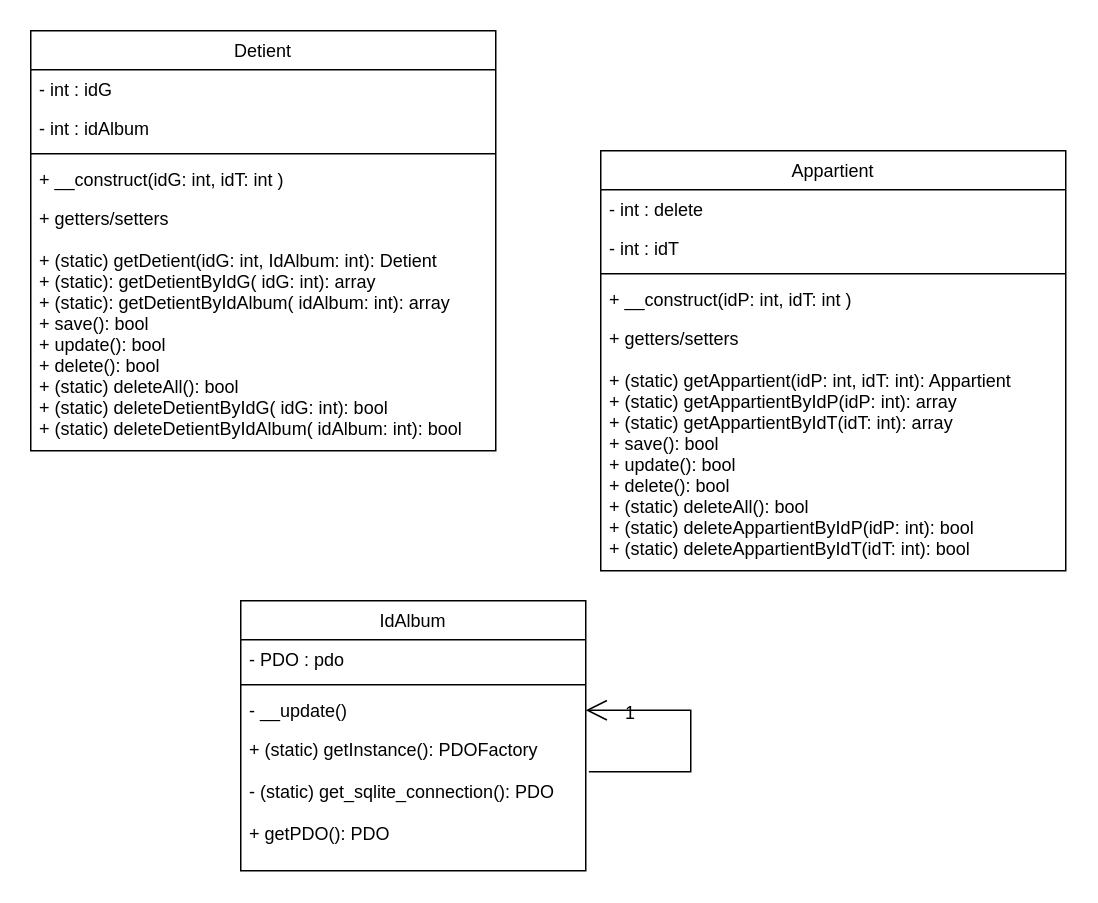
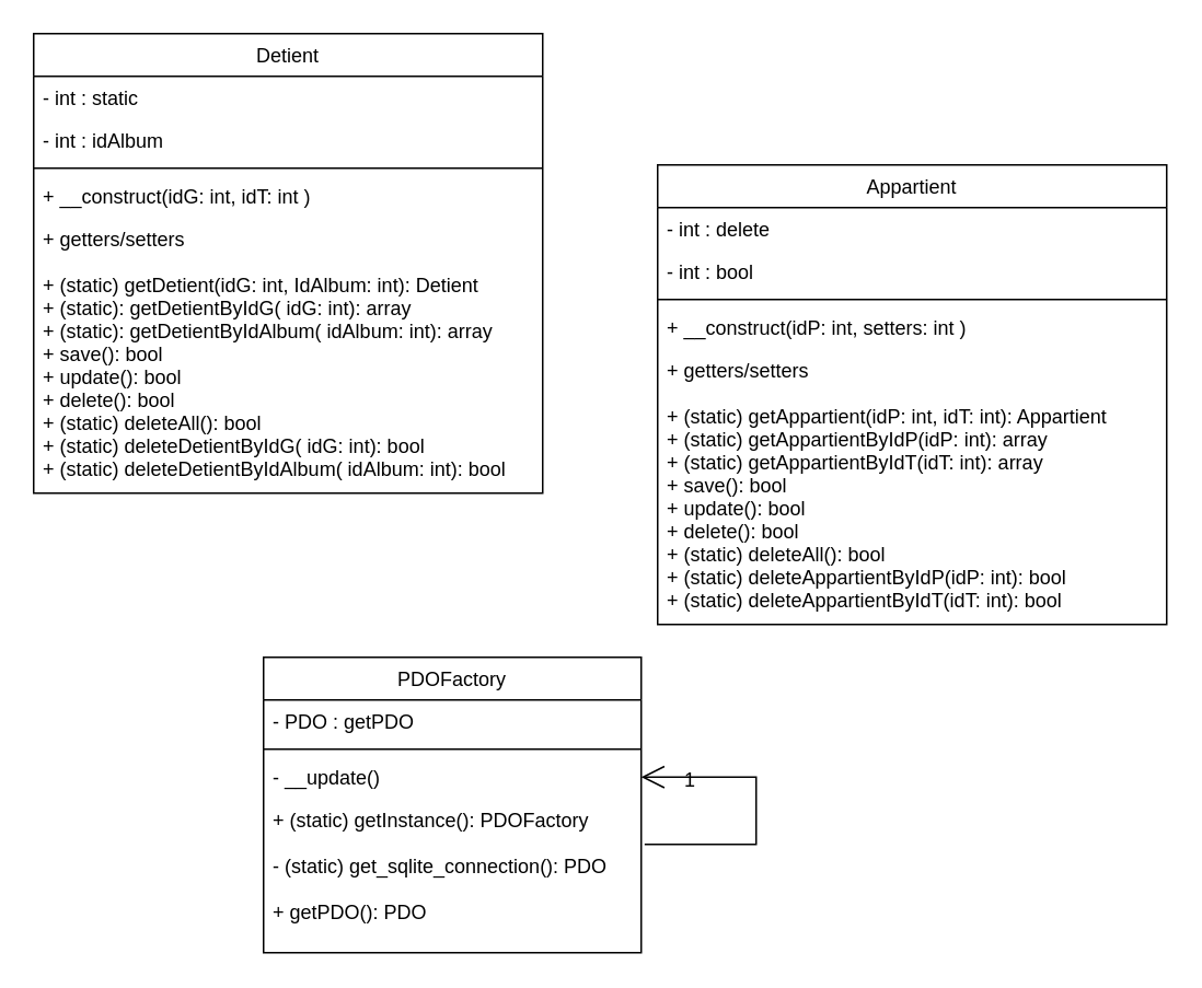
  <mxCell id="0" />
  <mxCell id="1" parent="0" />
- <mxCell id="2" value="IdAlbum" style="swimlane;fontStyle=0;align=center;verticalAlign=top;childLayout=stackLayout;horizontal=1;startSize=26;horizontalStack=0;resizeParent=1;resizeLast=0;collapsible=1;marginBottom=0;rounded=0;shadow=0;strokeWidth=1;" vertex="1" parent="1"><mxGeometry x="160" y="400" width="230" height="180" as="geometry"><mxRectangle x="130" y="380" width="160" height="26" as="alternateBounds" /></mxGeometry></mxCell>
- <mxCell id="3" value="- PDO : pdo" style="text;align=left;verticalAlign=top;spacingLeft=4;spacingRight=4;overflow=hidden;rotatable=0;points=[[0,0.5],[1,0.5]];portConstraint=eastwest;rounded=0;shadow=0;html=0;" vertex="1" parent="2"><mxGeometry y="26" width="230" height="26" as="geometry" /></mxCell>
+ <mxCell id="2" value="PDOFactory" style="swimlane;fontStyle=0;align=center;verticalAlign=top;childLayout=stackLayout;horizontal=1;startSize=26;horizontalStack=0;resizeParent=1;resizeLast=0;collapsible=1;marginBottom=0;rounded=0;shadow=0;strokeWidth=1;" vertex="1" parent="1"><mxGeometry x="160" y="400" width="230" height="180" as="geometry"><mxRectangle x="130" y="380" width="160" height="26" as="alternateBounds" /></mxGeometry></mxCell>
+ <mxCell id="3" value="- PDO : getPDO" style="text;align=left;verticalAlign=top;spacingLeft=4;spacingRight=4;overflow=hidden;rotatable=0;points=[[0,0.5],[1,0.5]];portConstraint=eastwest;rounded=0;shadow=0;html=0;" vertex="1" parent="2"><mxGeometry y="26" width="230" height="26" as="geometry" /></mxCell>
  <mxCell id="4" value="" style="line;html=1;strokeWidth=1;align=left;verticalAlign=middle;spacingTop=-1;spacingLeft=3;spacingRight=3;rotatable=0;labelPosition=right;points=[];portConstraint=eastwest;" vertex="1" parent="2"><mxGeometry y="52" width="230" height="8" as="geometry" /></mxCell>
  <mxCell id="5" value="- __update()" style="text;align=left;verticalAlign=top;spacingLeft=4;spacingRight=4;overflow=hidden;rotatable=0;points=[[0,0.5],[1,0.5]];portConstraint=eastwest;fontStyle=0" vertex="1" parent="2"><mxGeometry y="60" width="230" height="26" as="geometry" /></mxCell>
  <mxCell id="6" value="+ (static) getInstance(): PDOFactory &#10;&#10;- (static) get_sqlite_connection(): PDO&#10;&#10;+ getPDO(): PDO" style="text;align=left;verticalAlign=top;spacingLeft=4;spacingRight=4;overflow=hidden;rotatable=0;points=[[0,0.5],[1,0.5]];portConstraint=eastwest;fontStyle=0" vertex="1" parent="2"><mxGeometry y="86" width="230" height="84" as="geometry" /></mxCell>
  <mxCell id="7" value="" style="endArrow=open;endFill=1;endSize=12;html=1;rounded=0;edgeStyle=elbowEdgeStyle;exitX=1.009;exitY=0.333;exitDx=0;exitDy=0;exitPerimeter=0;entryX=1;entryY=0.5;entryDx=0;entryDy=0;" edge="1" parent="2" source="6" target="5"><mxGeometry width="160" relative="1" as="geometry"><mxPoint x="250" y="90" as="sourcePoint" /><mxPoint x="360" y="10" as="targetPoint" /><Array as="points"><mxPoint x="300" y="90" /></Array></mxGeometry></mxCell>
  <mxCell id="8" value="1" style="text;html=1;strokeColor=none;fillColor=none;align=center;verticalAlign=middle;whiteSpace=wrap;rounded=0;" vertex="1" parent="1"><mxGeometry x="405" y="460" width="30" height="30" as="geometry" /></mxCell>
  <mxCell id="9" value="Detient" style="swimlane;fontStyle=0;align=center;verticalAlign=top;childLayout=stackLayout;horizontal=1;startSize=26;horizontalStack=0;resizeParent=1;resizeLast=0;collapsible=1;marginBottom=0;rounded=0;shadow=0;strokeWidth=1;" vertex="1" parent="1"><mxGeometry x="20" y="20" width="310" height="280" as="geometry"><mxRectangle x="550" y="140" width="160" height="26" as="alternateBounds" /></mxGeometry></mxCell>
- <mxCell id="10" value="- int : idG" style="text;align=left;verticalAlign=top;spacingLeft=4;spacingRight=4;overflow=hidden;rotatable=0;points=[[0,0.5],[1,0.5]];portConstraint=eastwest;" vertex="1" parent="9"><mxGeometry y="26" width="310" height="26" as="geometry" /></mxCell>
+ <mxCell id="10" value="- int : static" style="text;align=left;verticalAlign=top;spacingLeft=4;spacingRight=4;overflow=hidden;rotatable=0;points=[[0,0.5],[1,0.5]];portConstraint=eastwest;" vertex="1" parent="9"><mxGeometry y="26" width="310" height="26" as="geometry" /></mxCell>
  <mxCell id="11" value="- int : idAlbum" style="text;align=left;verticalAlign=top;spacingLeft=4;spacingRight=4;overflow=hidden;rotatable=0;points=[[0,0.5],[1,0.5]];portConstraint=eastwest;rounded=0;shadow=0;html=0;" vertex="1" parent="9"><mxGeometry y="52" width="310" height="26" as="geometry" /></mxCell>
  <mxCell id="12" value="" style="line;html=1;strokeWidth=1;align=left;verticalAlign=middle;spacingTop=-1;spacingLeft=3;spacingRight=3;rotatable=0;labelPosition=right;points=[];portConstraint=eastwest;" vertex="1" parent="9"><mxGeometry y="78" width="310" height="8" as="geometry" /></mxCell>
  <mxCell id="13" value="+ __construct(idG: int, idT: int )" style="text;align=left;verticalAlign=top;spacingLeft=4;spacingRight=4;overflow=hidden;rotatable=0;points=[[0,0.5],[1,0.5]];portConstraint=eastwest;" vertex="1" parent="9"><mxGeometry y="86" width="310" height="26" as="geometry" /></mxCell>
  <mxCell id="14" value="+ getters/setters&#10;&#10;+ (static) getDetient(idG: int, IdAlbum: int): Detient&#10;+ (static): getDetientByIdG( idG: int): array&#10;+ (static): getDetientByIdAlbum( idAlbum: int): array&#10;+ save(): bool&#10;+ update(): bool&#10;+ delete(): bool&#10;+ (static) deleteAll(): bool&#10;+ (static) deleteDetientByIdG( idG: int): bool&#10;+ (static) deleteDetientByIdAlbum( idAlbum: int): bool" style="text;align=left;verticalAlign=top;spacingLeft=4;spacingRight=4;overflow=hidden;rotatable=0;points=[[0,0.5],[1,0.5]];portConstraint=eastwest;" vertex="1" parent="9"><mxGeometry y="112" width="310" height="168" as="geometry" /></mxCell>
  <mxCell id="15" value="Appartient" style="swimlane;fontStyle=0;align=center;verticalAlign=top;childLayout=stackLayout;horizontal=1;startSize=26;horizontalStack=0;resizeParent=1;resizeLast=0;collapsible=1;marginBottom=0;rounded=0;shadow=0;strokeWidth=1;" vertex="1" parent="1"><mxGeometry x="400" y="100" width="310" height="280" as="geometry"><mxRectangle x="550" y="140" width="160" height="26" as="alternateBounds" /></mxGeometry></mxCell>
  <mxCell id="16" value="- int : delete" style="text;align=left;verticalAlign=top;spacingLeft=4;spacingRight=4;overflow=hidden;rotatable=0;points=[[0,0.5],[1,0.5]];portConstraint=eastwest;" vertex="1" parent="15"><mxGeometry y="26" width="310" height="26" as="geometry" /></mxCell>
- <mxCell id="17" value="- int : idT" style="text;align=left;verticalAlign=top;spacingLeft=4;spacingRight=4;overflow=hidden;rotatable=0;points=[[0,0.5],[1,0.5]];portConstraint=eastwest;rounded=0;shadow=0;html=0;" vertex="1" parent="15"><mxGeometry y="52" width="310" height="26" as="geometry" /></mxCell>
+ <mxCell id="17" value="- int : bool" style="text;align=left;verticalAlign=top;spacingLeft=4;spacingRight=4;overflow=hidden;rotatable=0;points=[[0,0.5],[1,0.5]];portConstraint=eastwest;rounded=0;shadow=0;html=0;" vertex="1" parent="15"><mxGeometry y="52" width="310" height="26" as="geometry" /></mxCell>
  <mxCell id="18" value="" style="line;html=1;strokeWidth=1;align=left;verticalAlign=middle;spacingTop=-1;spacingLeft=3;spacingRight=3;rotatable=0;labelPosition=right;points=[];portConstraint=eastwest;" vertex="1" parent="15"><mxGeometry y="78" width="310" height="8" as="geometry" /></mxCell>
- <mxCell id="19" value="+ __construct(idP: int, idT: int )" style="text;align=left;verticalAlign=top;spacingLeft=4;spacingRight=4;overflow=hidden;rotatable=0;points=[[0,0.5],[1,0.5]];portConstraint=eastwest;" vertex="1" parent="15"><mxGeometry y="86" width="310" height="26" as="geometry" /></mxCell>
+ <mxCell id="19" value="+ __construct(idP: int, setters: int )" style="text;align=left;verticalAlign=top;spacingLeft=4;spacingRight=4;overflow=hidden;rotatable=0;points=[[0,0.5],[1,0.5]];portConstraint=eastwest;" vertex="1" parent="15"><mxGeometry y="86" width="310" height="26" as="geometry" /></mxCell>
  <mxCell id="20" value="+ getters/setters&#10;&#10;+ (static) getAppartient(idP: int, idT: int): Appartient&#10;+ (static) getAppartientByIdP(idP: int): array&#10;+ (static) getAppartientByIdT(idT: int): array&#10;+ save(): bool&#10;+ update(): bool&#10;+ delete(): bool&#10;+ (static) deleteAll(): bool&#10;+ (static) deleteAppartientByIdP(idP: int): bool&#10;+ (static) deleteAppartientByIdT(idT: int): bool&#10;&#10;" style="text;align=left;verticalAlign=top;spacingLeft=4;spacingRight=4;overflow=hidden;rotatable=0;points=[[0,0.5],[1,0.5]];portConstraint=eastwest;" vertex="1" parent="15"><mxGeometry y="112" width="310" height="168" as="geometry" /></mxCell>
